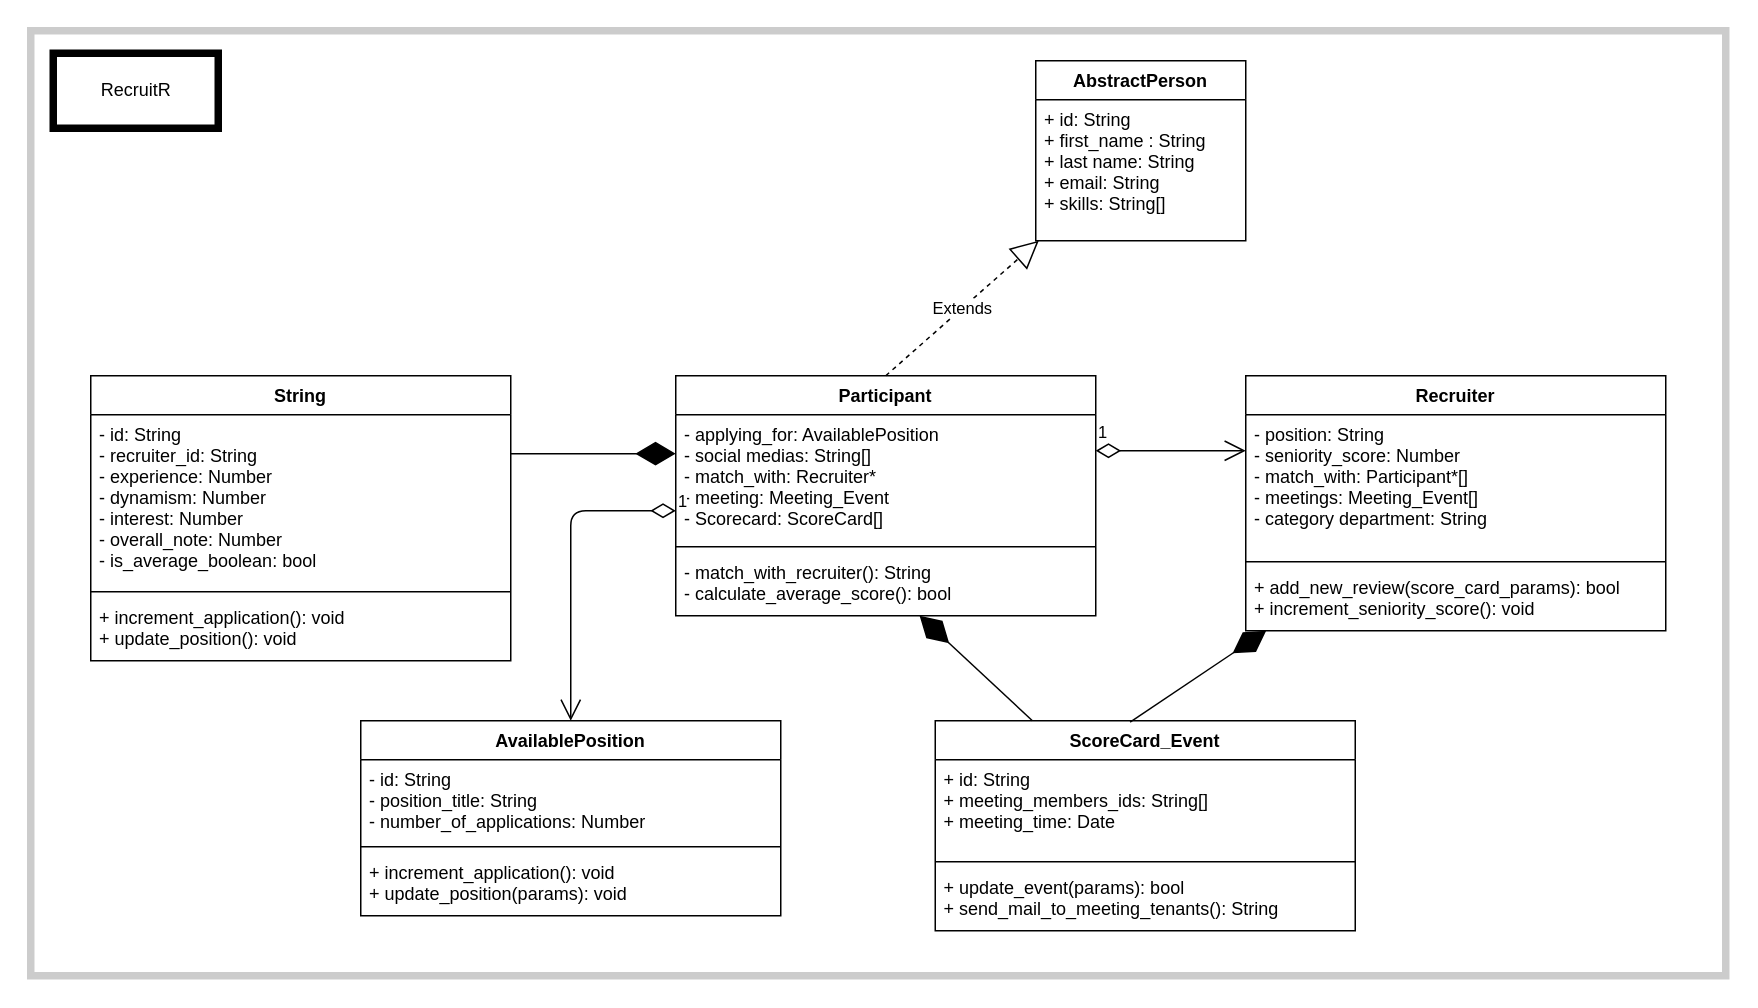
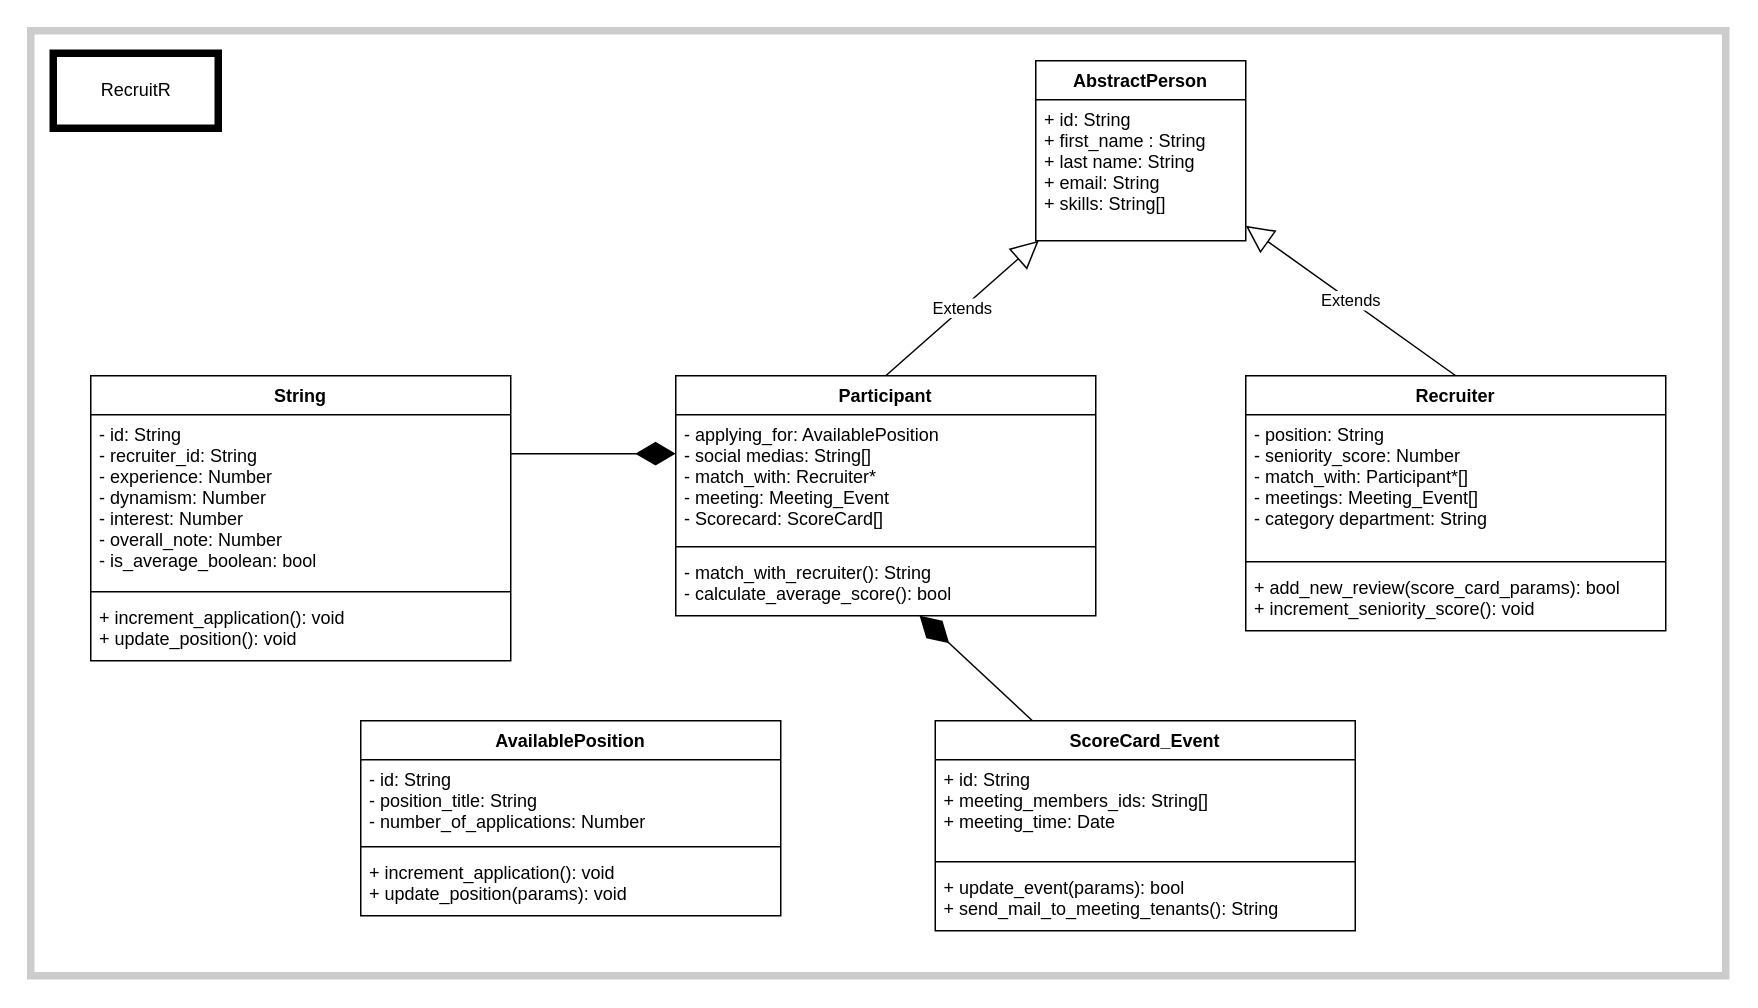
  <mxCell id="0" />
  <mxCell id="1" parent="0" />
  <mxCell id="2" value="" style="html=1;opacity=20;strokeWidth=5;" vertex="1" parent="1"><mxGeometry x="20" y="20" width="1130" height="630" as="geometry" /></mxCell>
  <mxCell id="3" value="Participant" style="swimlane;fontStyle=1;align=center;verticalAlign=top;childLayout=stackLayout;horizontal=1;startSize=26;horizontalStack=0;resizeParent=1;resizeParentMax=0;resizeLast=0;collapsible=1;marginBottom=0;" vertex="1" parent="1"><mxGeometry x="450" y="250" width="280" height="160" as="geometry" /></mxCell>
  <mxCell id="4" value="- applying_for: AvailablePosition&#10;- social medias: String[]&#10;- match_with: Recruiter*&#10;- meeting: Meeting_Event&#10;- Scorecard: ScoreCard[]&#10;" style="text;strokeColor=none;fillColor=none;align=left;verticalAlign=top;spacingLeft=4;spacingRight=4;overflow=hidden;rotatable=0;points=[[0,0.5],[1,0.5]];portConstraint=eastwest;fontColor=#000000;" vertex="1" parent="3"><mxGeometry y="26" width="280" height="84" as="geometry" /></mxCell>
  <mxCell id="5" value="" style="line;strokeWidth=1;fillColor=none;align=left;verticalAlign=middle;spacingTop=-1;spacingLeft=3;spacingRight=3;rotatable=0;labelPosition=right;points=[];portConstraint=eastwest;" vertex="1" parent="3"><mxGeometry y="110" width="280" height="8" as="geometry" /></mxCell>
  <mxCell id="6" value="- match_with_recruiter(): String&#10;- calculate_average_score(): bool" style="text;strokeColor=none;fillColor=none;align=left;verticalAlign=top;spacingLeft=4;spacingRight=4;overflow=hidden;rotatable=0;points=[[0,0.5],[1,0.5]];portConstraint=eastwest;" vertex="1" parent="3"><mxGeometry y="118" width="280" height="42" as="geometry" /></mxCell>
  <mxCell id="7" value="RecruitR" style="html=1;strokeWidth=5;" vertex="1" parent="1"><mxGeometry x="35" y="35" width="110" height="50" as="geometry" /></mxCell>
  <mxCell id="8" value="Recruiter" style="swimlane;fontStyle=1;align=center;verticalAlign=top;childLayout=stackLayout;horizontal=1;startSize=26;horizontalStack=0;resizeParent=1;resizeParentMax=0;resizeLast=0;collapsible=1;marginBottom=0;" vertex="1" parent="1"><mxGeometry x="830" y="250" width="280" height="170" as="geometry" /></mxCell>
  <mxCell id="9" value="- position: String&#10;- seniority_score: Number&#10;- match_with: Participant*[]&#10;- meetings: Meeting_Event[]&#10;- category department: String" style="text;strokeColor=none;fillColor=none;align=left;verticalAlign=top;spacingLeft=4;spacingRight=4;overflow=hidden;rotatable=0;points=[[0,0.5],[1,0.5]];portConstraint=eastwest;fontColor=#000000;" vertex="1" parent="8"><mxGeometry y="26" width="280" height="94" as="geometry" /></mxCell>
  <mxCell id="10" value="" style="line;strokeWidth=1;fillColor=none;align=left;verticalAlign=middle;spacingTop=-1;spacingLeft=3;spacingRight=3;rotatable=0;labelPosition=right;points=[];portConstraint=eastwest;" vertex="1" parent="8"><mxGeometry y="120" width="280" height="8" as="geometry" /></mxCell>
  <mxCell id="11" value="+ add_new_review(score_card_params): bool&#10;+ increment_seniority_score(): void" style="text;strokeColor=none;fillColor=none;align=left;verticalAlign=top;spacingLeft=4;spacingRight=4;overflow=hidden;rotatable=0;points=[[0,0.5],[1,0.5]];portConstraint=eastwest;" vertex="1" parent="8"><mxGeometry y="128" width="280" height="42" as="geometry" /></mxCell>
  <mxCell id="12" value="ScoreCard_Event" style="swimlane;fontStyle=1;align=center;verticalAlign=top;childLayout=stackLayout;horizontal=1;startSize=26;horizontalStack=0;resizeParent=1;resizeParentMax=0;resizeLast=0;collapsible=1;marginBottom=0;" vertex="1" parent="1"><mxGeometry x="623" y="480" width="280" height="140" as="geometry" /></mxCell>
  <mxCell id="13" value="+ id: String&#10;+ meeting_members_ids: String[]&#10;+ meeting_time: Date&#10;" style="text;strokeColor=none;fillColor=none;align=left;verticalAlign=top;spacingLeft=4;spacingRight=4;overflow=hidden;rotatable=0;points=[[0,0.5],[1,0.5]];portConstraint=eastwest;fontColor=#000000;" vertex="1" parent="12"><mxGeometry y="26" width="280" height="64" as="geometry" /></mxCell>
  <mxCell id="14" value="" style="line;strokeWidth=1;fillColor=none;align=left;verticalAlign=middle;spacingTop=-1;spacingLeft=3;spacingRight=3;rotatable=0;labelPosition=right;points=[];portConstraint=eastwest;" vertex="1" parent="12"><mxGeometry y="90" width="280" height="8" as="geometry" /></mxCell>
  <mxCell id="15" value="+ update_event(params): bool&#10;+ send_mail_to_meeting_tenants(): String" style="text;strokeColor=none;fillColor=none;align=left;verticalAlign=top;spacingLeft=4;spacingRight=4;overflow=hidden;rotatable=0;points=[[0,0.5],[1,0.5]];portConstraint=eastwest;" vertex="1" parent="12"><mxGeometry y="98" width="280" height="42" as="geometry" /></mxCell>
  <mxCell id="16" value="AvailablePosition" style="swimlane;fontStyle=1;align=center;verticalAlign=top;childLayout=stackLayout;horizontal=1;startSize=26;horizontalStack=0;resizeParent=1;resizeParentMax=0;resizeLast=0;collapsible=1;marginBottom=0;" vertex="1" parent="1"><mxGeometry x="240" y="480" width="280" height="130" as="geometry" /></mxCell>
  <mxCell id="17" value="- id: String&#10;- position_title: String&#10;- number_of_applications: Number" style="text;strokeColor=none;fillColor=none;align=left;verticalAlign=top;spacingLeft=4;spacingRight=4;overflow=hidden;rotatable=0;points=[[0,0.5],[1,0.5]];portConstraint=eastwest;fontColor=#000000;" vertex="1" parent="16"><mxGeometry y="26" width="280" height="54" as="geometry" /></mxCell>
  <mxCell id="18" value="" style="line;strokeWidth=1;fillColor=none;align=left;verticalAlign=middle;spacingTop=-1;spacingLeft=3;spacingRight=3;rotatable=0;labelPosition=right;points=[];portConstraint=eastwest;" vertex="1" parent="16"><mxGeometry y="80" width="280" height="8" as="geometry" /></mxCell>
  <mxCell id="19" value="+ increment_application(): void&#10;+ update_position(params): void" style="text;strokeColor=none;fillColor=none;align=left;verticalAlign=top;spacingLeft=4;spacingRight=4;overflow=hidden;rotatable=0;points=[[0,0.5],[1,0.5]];portConstraint=eastwest;" vertex="1" parent="16"><mxGeometry y="88" width="280" height="42" as="geometry" /></mxCell>
  <mxCell id="20" value="String" style="swimlane;fontStyle=1;align=center;verticalAlign=top;childLayout=stackLayout;horizontal=1;startSize=26;horizontalStack=0;resizeParent=1;resizeParentMax=0;resizeLast=0;collapsible=1;marginBottom=0;" vertex="1" parent="1"><mxGeometry x="60" y="250" width="280" height="190" as="geometry" /></mxCell>
  <mxCell id="21" value="- id: String&#10;- recruiter_id: String&#10;- experience: Number&#10;- dynamism: Number&#10;- interest: Number&#10;- overall_note: Number&#10;- is_average_boolean: bool&#10;" style="text;strokeColor=none;fillColor=none;align=left;verticalAlign=top;spacingLeft=4;spacingRight=4;overflow=hidden;rotatable=0;points=[[0,0.5],[1,0.5]];portConstraint=eastwest;fontColor=#000000;" vertex="1" parent="20"><mxGeometry y="26" width="280" height="114" as="geometry" /></mxCell>
  <mxCell id="22" value="" style="line;strokeWidth=1;fillColor=none;align=left;verticalAlign=middle;spacingTop=-1;spacingLeft=3;spacingRight=3;rotatable=0;labelPosition=right;points=[];portConstraint=eastwest;" vertex="1" parent="20"><mxGeometry y="140" width="280" height="8" as="geometry" /></mxCell>
  <mxCell id="23" value="+ increment_application(): void&#10;+ update_position(): void" style="text;strokeColor=none;fillColor=none;align=left;verticalAlign=top;spacingLeft=4;spacingRight=4;overflow=hidden;rotatable=0;points=[[0,0.5],[1,0.5]];portConstraint=eastwest;" vertex="1" parent="20"><mxGeometry y="148" width="280" height="42" as="geometry" /></mxCell>
  <mxCell id="24" value="AbstractPerson" style="swimlane;fontStyle=1;align=center;verticalAlign=top;childLayout=stackLayout;horizontal=1;startSize=26;horizontalStack=0;resizeParent=1;resizeParentMax=0;resizeLast=0;collapsible=1;marginBottom=0;" vertex="1" parent="1"><mxGeometry x="690" y="40" width="140" height="120" as="geometry" /></mxCell>
  <mxCell id="25" value="+ id: String&#10;+ first_name : String&#10;+ last name: String&#10;+ email: String&#10;+ skills: String[]&#10;" style="text;strokeColor=none;fillColor=none;align=left;verticalAlign=top;spacingLeft=4;spacingRight=4;overflow=hidden;rotatable=0;points=[[0,0.5],[1,0.5]];portConstraint=eastwest;fontColor=#000000;" vertex="1" parent="24"><mxGeometry y="26" width="140" height="94" as="geometry" /></mxCell>
- <mxCell id="26" value="Extends" style="endArrow=block;endSize=16;endFill=0;html=1;fontColor=#000000;exitX=0.5;exitY=0;exitDx=0;exitDy=0;dashed=1;" edge="1" parent="1" source="3" target="24"><mxGeometry width="160" relative="1" as="geometry"><mxPoint x="623" y="230" as="sourcePoint" /><mxPoint x="783" y="230" as="targetPoint" /></mxGeometry></mxCell>
+ <mxCell id="26" value="Extends" style="endArrow=block;endSize=16;endFill=0;html=1;fontColor=#000000;exitX=0.5;exitY=0;exitDx=0;exitDy=0;" edge="1" parent="1" source="3" target="24"><mxGeometry width="160" relative="1" as="geometry"><mxPoint x="623" y="230" as="sourcePoint" /><mxPoint x="783" y="230" as="targetPoint" /></mxGeometry></mxCell>
+ <mxCell id="27" value="Extends" style="endArrow=block;endSize=16;endFill=0;html=1;fontColor=#000000;exitX=0.5;exitY=0;exitDx=0;exitDy=0;" edge="1" parent="1" source="8" target="24"><mxGeometry width="160" relative="1" as="geometry"><mxPoint x="710" y="280" as="sourcePoint" /><mxPoint x="809.425" y="230" as="targetPoint" /></mxGeometry></mxCell>
  <mxCell id="28" value="" style="endArrow=diamondThin;endFill=1;endSize=24;html=1;fontColor=#000000;exitX=1;exitY=0.228;exitDx=0;exitDy=0;exitPerimeter=0;entryX=0;entryY=0.309;entryDx=0;entryDy=0;entryPerimeter=0;" edge="1" parent="1" source="21" target="4"><mxGeometry width="160" relative="1" as="geometry"><mxPoint x="660" y="510" as="sourcePoint" /><mxPoint x="820" y="510" as="targetPoint" /><Array as="points" /></mxGeometry></mxCell>
  <mxCell id="29" value="" style="endArrow=diamondThin;endFill=1;endSize=24;html=1;fontColor=#000000;" edge="1" parent="1" source="12" target="6"><mxGeometry width="160" relative="1" as="geometry"><mxPoint x="719" y="634" as="sourcePoint" /><mxPoint x="740.579" y="429" as="targetPoint" /><Array as="points" /></mxGeometry></mxCell>
- <mxCell id="30" value="" style="endArrow=diamondThin;endFill=1;endSize=24;html=1;fontColor=#000000;exitX=0.464;exitY=0.007;exitDx=0;exitDy=0;exitPerimeter=0;" edge="1" parent="1" source="12" target="8"><mxGeometry width="160" relative="1" as="geometry"><mxPoint x="800" y="550" as="sourcePoint" /><mxPoint x="608.344" y="420" as="targetPoint" /><Array as="points" /></mxGeometry></mxCell>
- <mxCell id="31" value="1" style="endArrow=open;html=1;endSize=12;startArrow=diamondThin;startSize=14;startFill=0;edgeStyle=orthogonalEdgeStyle;align=left;verticalAlign=bottom;fontColor=#000000;" edge="1" parent="1" source="3" target="16"><mxGeometry x="-1" y="3" relative="1" as="geometry"><mxPoint x="650" y="880" as="sourcePoint" /><mxPoint x="810" y="880" as="targetPoint" /><Array as="points"><mxPoint x="380" y="340" /><mxPoint x="380" y="340" /></Array></mxGeometry></mxCell>
- <mxCell id="32" value="1" style="endArrow=open;html=1;endSize=12;startArrow=diamondThin;startSize=14;startFill=0;edgeStyle=orthogonalEdgeStyle;align=left;verticalAlign=bottom;fontColor=#000000;" edge="1" parent="1" source="3" target="8"><mxGeometry x="-1" y="3" relative="1" as="geometry"><mxPoint x="460" y="350" as="sourcePoint" /><mxPoint x="390" y="490" as="targetPoint" /><Array as="points"><mxPoint x="770" y="300" /><mxPoint x="770" y="300" /></Array></mxGeometry></mxCell>
